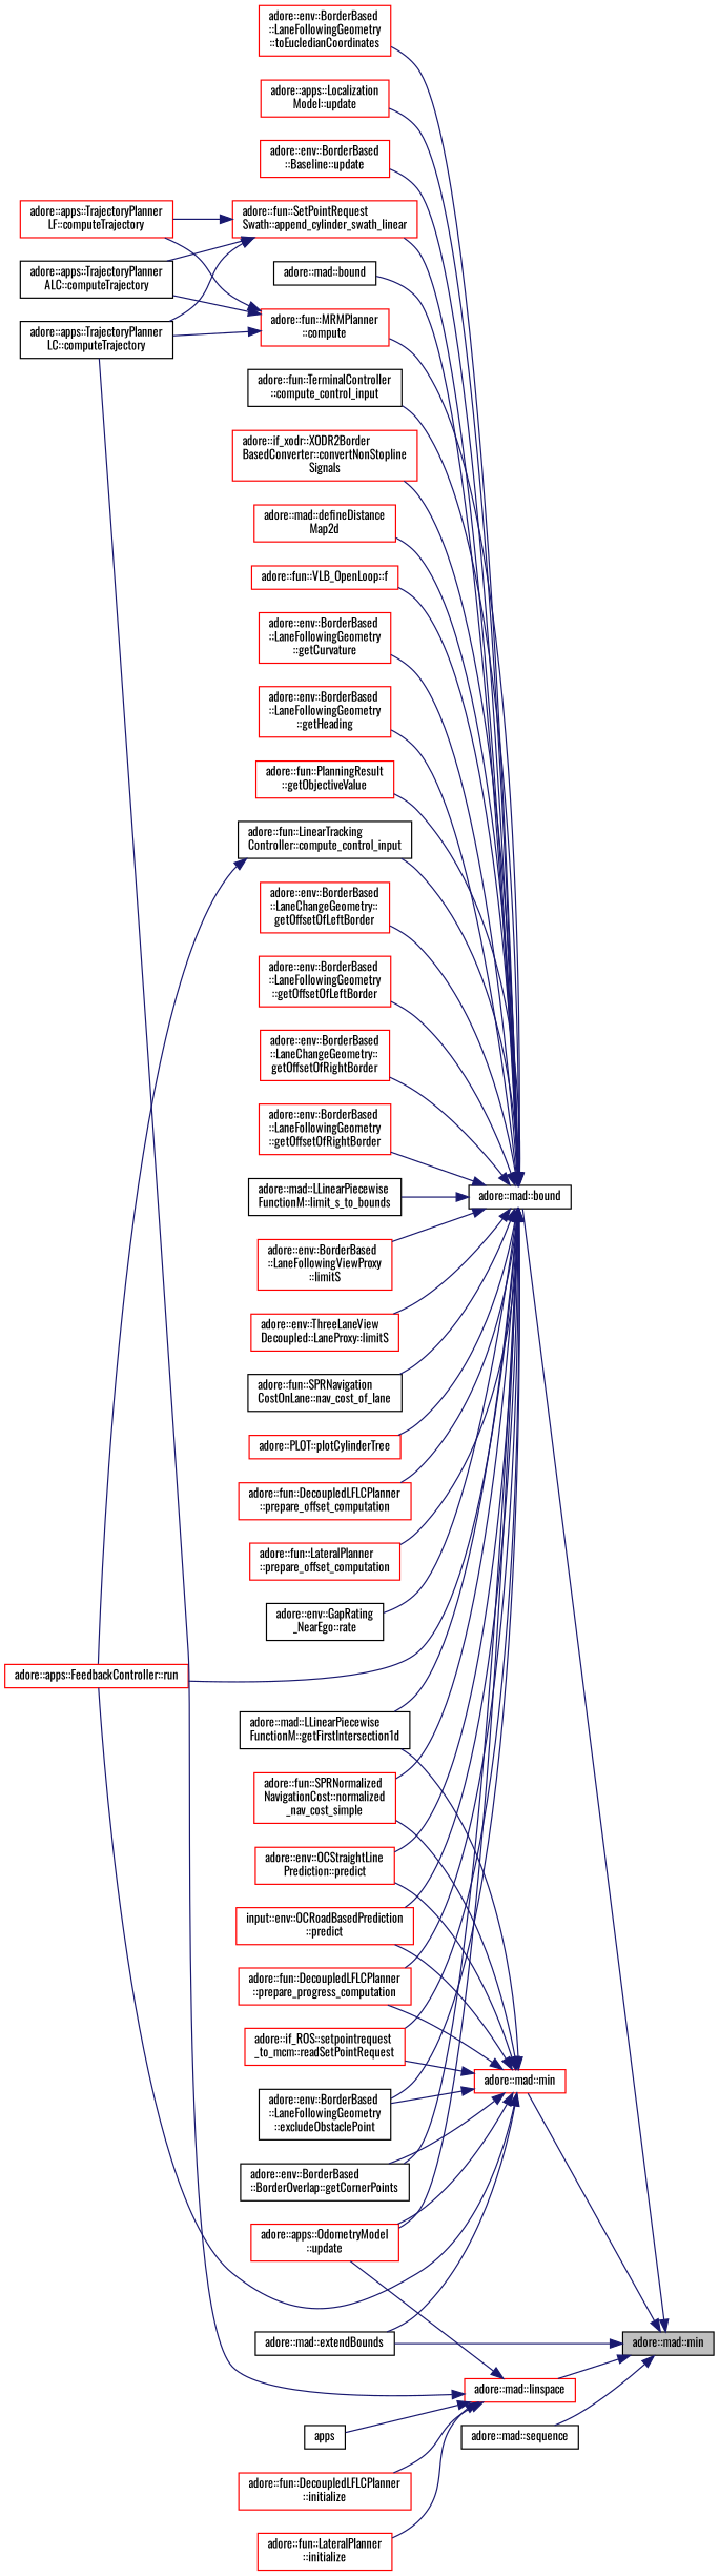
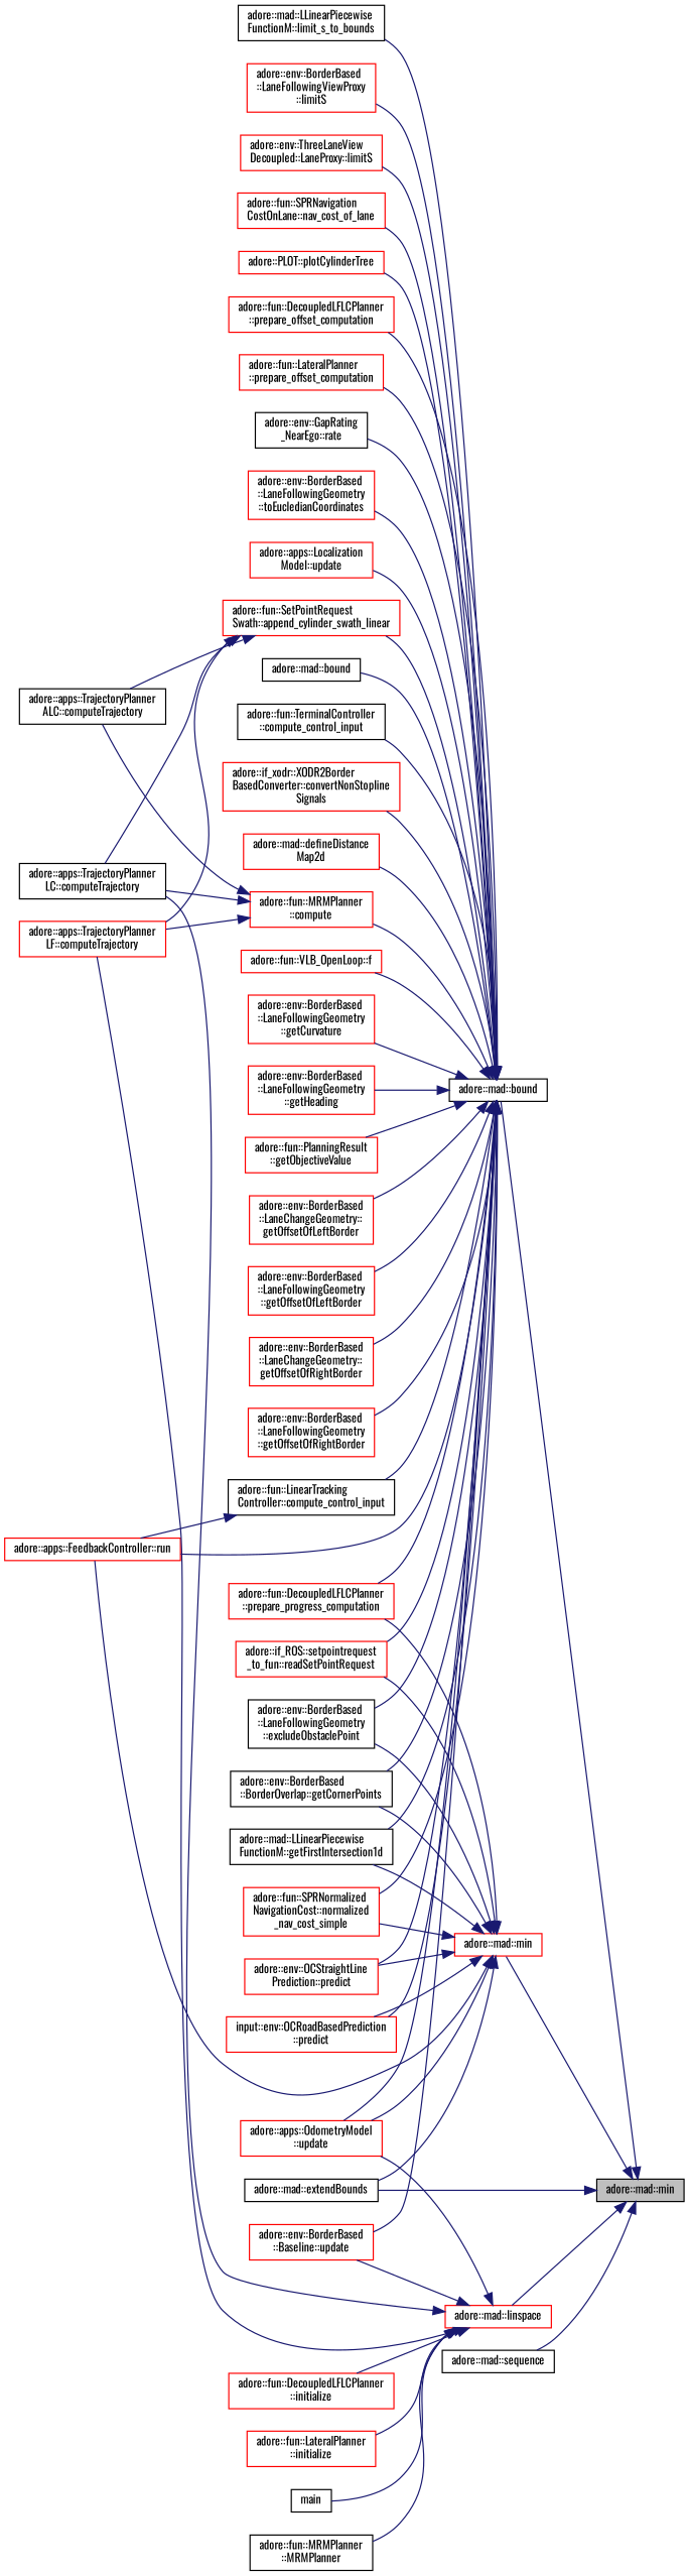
  digraph {
    fontname=Oswald
    rankdir=RL
    node [color=red fillcolor=white fontname=Oswald fontsize=10 shape=record style=filled]
    edge [color=midnightblue dir=back fontname=Oswald fontsize=10 labelfontname=Helvetica labelfontsize=10 style=solid]
    n1 [color=black fillcolor=grey75 fontcolor=black height=0.2 label="adore::mad::min" width=0.4]
    n2 [color=black height=0.2 label="adore::mad::bound" width=0.4]
    n3 [color=black height=0.2 label="adore::mad::extendBounds" width=0.4]
    n4 [height=0.2 label="adore::mad::linspace" width=0.4]
    n5 [height=0.2 label="adore::mad::min" width=0.4]
    n6 [color=black height=0.2 label="adore::mad::sequence" width=0.4]
    n7 [height=0.2 label="adore::fun::SetPointRequest\lSwath::append_cylinder_swath_linear" width=0.4]
    n8 [color=black height=0.2 label="adore::mad::bound" width=0.4]
    n9 [height=0.2 label="adore::fun::MRMPlanner\l::compute" width=0.4]
    n10 [color=black height=0.2 label="adore::fun::LinearTracking\lController::compute_control_input" width=0.4]
    n11 [height=0.2 label="adore::apps::FeedbackController::run" width=0.4]
    n12 [color=black height=0.2 label="adore::fun::TerminalController\l::compute_control_input" width=0.4]
    n13 [height=0.2 label="adore::if_xodr::XODR2Border\lBasedConverter::convertNonStopline\lSignals" width=0.4]
    n14 [height=0.2 label="adore::mad::defineDistance\lMap2d" width=0.4]
    n15 [color=black height=0.2 label="adore::env::BorderBased\l::LaneFollowingGeometry\l::excludeObstaclePoint" width=0.4]
    n16 [height=0.2 label="adore::fun::VLB_OpenLoop::f" width=0.4]
    n17 [color=black height=0.2 label="adore::env::BorderBased\l::BorderOverlap::getCornerPoints" width=0.4]
    n18 [height=0.2 label="adore::env::BorderBased\l::LaneFollowingGeometry\l::getCurvature" width=0.4]
    n19 [color=black height=0.2 label="adore::mad::LLinearPiecewise\lFunctionM::getFirstIntersection1d" width=0.4]
    n20 [height=0.2 label="adore::env::BorderBased\l::LaneFollowingGeometry\l::getHeading" width=0.4]
    n21 [height=0.2 label="adore::fun::PlanningResult\l::getObjectiveValue" width=0.4]
    n22 [height=0.2 label="adore::env::BorderBased\l::LaneChangeGeometry::\lgetOffsetOfLeftBorder" width=0.4]
    n23 [height=0.2 label="adore::env::BorderBased\l::LaneFollowingGeometry\l::getOffsetOfLeftBorder" width=0.4]
    n24 [height=0.2 label="adore::env::BorderBased\l::LaneChangeGeometry::\lgetOffsetOfRightBorder" width=0.4]
    n25 [height=0.2 label="adore::env::BorderBased\l::LaneFollowingGeometry\l::getOffsetOfRightBorder" width=0.4]
    n26 [color=black height=0.2 label="adore::mad::LLinearPiecewise\lFunctionM::limit_s_to_bounds" width=0.4]
    n27 [height=0.2 label="adore::env::BorderBased\l::LaneFollowingViewProxy\l::limitS" width=0.4]
    n28 [height=0.2 label="adore::env::ThreeLaneView\lDecoupled::LaneProxy::limitS" width=0.4]
-   n29 [color=black height=0.2 label="adore::fun::SPRNavigation\lCostOnLane::nav_cost_of_lane" width=0.4]
+   n29 [height=0.2 label="adore::fun::SPRNavigation\lCostOnLane::nav_cost_of_lane" width=0.4]
    n30 [height=0.2 label="adore::fun::SPRNormalized\lNavigationCost::normalized\l_nav_cost_simple" width=0.4]
    n31 [height=0.2 label="adore::PLOT::plotCylinderTree" width=0.4]
    n32 [height=0.2 label="adore::env::OCStraightLine\lPrediction::predict" width=0.4]
    n33 [height=0.2 label="input::env::OCRoadBasedPrediction\l::predict" width=0.4]
    n34 [height=0.2 label="adore::fun::DecoupledLFLCPlanner\l::prepare_offset_computation" width=0.4]
    n35 [height=0.2 label="adore::fun::LateralPlanner\l::prepare_offset_computation" width=0.4]
    n36 [height=0.2 label="adore::fun::DecoupledLFLCPlanner\l::prepare_progress_computation" width=0.4]
    n37 [color=black height=0.2 label="adore::env::GapRating\l_NearEgo::rate" width=0.4]
-   n38 [height=0.2 label="adore::if_ROS::setpointrequest\l_to_mcm::readSetPointRequest" width=0.4]
+   n38 [height=0.2 label="adore::if_ROS::setpointrequest\l_to_fun::readSetPointRequest" width=0.4]
    n39 [height=0.2 label="adore::env::BorderBased\l::LaneFollowingGeometry\l::toEucledianCoordinates" width=0.4]
    n40 [height=0.2 label="adore::apps::Localization\lModel::update" width=0.4]
    n41 [height=0.2 label="adore::apps::OdometryModel\l::update" width=0.4]
    n42 [height=0.2 label="adore::env::BorderBased\l::Baseline::update" width=0.4]
    n43 [color=black height=0.2 label="adore::apps::TrajectoryPlanner\lLC::computeTrajectory" width=0.4]
    n44 [height=0.2 label="adore::apps::TrajectoryPlanner\lLF::computeTrajectory" width=0.4]
    n45 [height=0.2 label="adore::fun::DecoupledLFLCPlanner\l::initialize" width=0.4]
    n46 [height=0.2 label="adore::fun::LateralPlanner\l::initialize" width=0.4]
-   n47 [color=black height=0.2 label=apps width=0.4]
+   n47 [color=black height=0.2 label=main width=0.4]
+   n48 [color=black height=0.2 label="adore::fun::MRMPlanner\l::MRMPlanner" width=0.4]
    n49 [color=black height=0.2 label="adore::apps::TrajectoryPlanner\lALC::computeTrajectory" width=0.4]
    n1 -> n2
    n1 -> n3
    n1 -> n4
    n1 -> n5
    n1 -> n6
    n2 -> n7
    n2 -> n8
    n2 -> n9
    n2 -> n10
    n2 -> n11
    n2 -> n12
    n2 -> n13
    n2 -> n14
    n2 -> n15
    n2 -> n16
    n2 -> n17
    n2 -> n18
    n2 -> n19
    n2 -> n20
    n2 -> n21
    n2 -> n22
    n2 -> n23
    n2 -> n24
    n2 -> n25
    n2 -> n26
    n2 -> n27
    n2 -> n28
    n2 -> n29
    n2 -> n30
    n2 -> n31
    n2 -> n32
    n2 -> n33
    n2 -> n34
    n2 -> n35
    n2 -> n36
    n2 -> n37
    n2 -> n38
    n2 -> n39
    n2 -> n40
    n2 -> n41
    n2 -> n42
    n4 -> n41
+   n4 -> n42
    n4 -> n43
+   n4 -> n44
    n4 -> n45
    n4 -> n46
    n4 -> n47
+   n4 -> n48
    n5 -> n3
    n5 -> n11
    n5 -> n15
    n5 -> n17
    n5 -> n19
    n5 -> n30
    n5 -> n32
    n5 -> n33
    n5 -> n36
    n5 -> n38
    n5 -> n41
    n7 -> n43
    n7 -> n44
    n7 -> n49
    n9 -> n43
    n9 -> n44
    n9 -> n49
    n10 -> n11
  }
